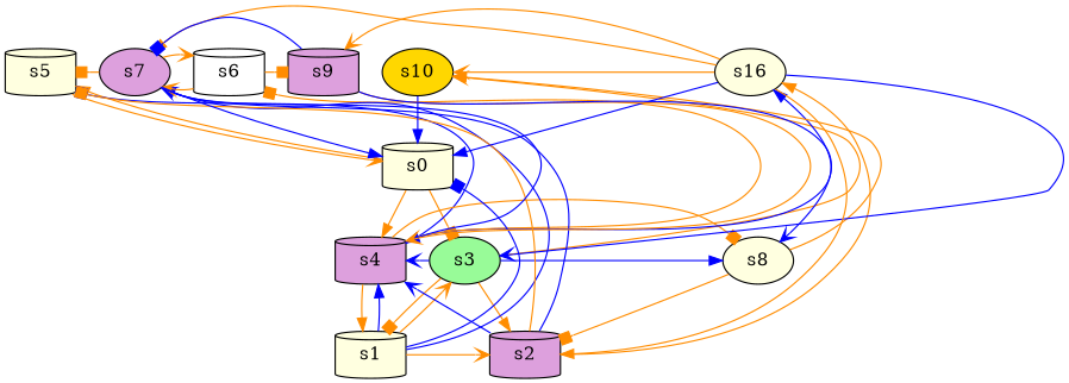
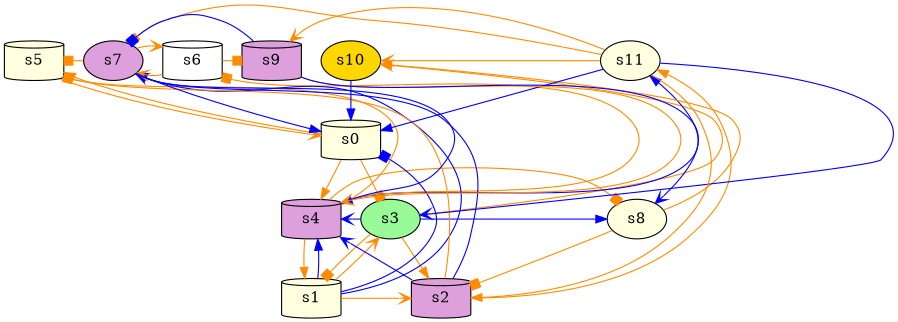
  digraph {
    node [fillcolor=lightyellow player=0 shape=cylinder style=filled]
    edge [arrowhead=normal color=darkorange]
    s0 [player=1]
    s3 [fillcolor=palegreen player=1 shape=ellipse]
    s4 [fillcolor=plum]
    s5 [player=1]
    s1
    s2 [fillcolor=plum player=1]
    s8 [shape=ellipse]
    s10 [fillcolor=gold player=1 shape=ellipse]
-   s11 [shape=ellipse label=s16]
+   s11 [shape=ellipse]
    s6 [fillcolor=white]
    s7 [fillcolor=plum shape=ellipse]
    s9 [fillcolor=plum]
    s0 -> s3 [arrowhead=box]
    s0 -> s4
    s0 -> s5 [constraint="time % 3 == 0 && time % 5 == 1"]
    s3 -> s4 [arrowhead=vee color=blue constraint="time % 4 == 1"]
    s3 -> s1 [arrowhead=box constraint="time % 3 == 0"]
    s3 -> s2
    s3 -> s8 [color=blue constraint="!(time % 6 == 1)"]
    s3 -> s10 [arrowhead=vee constraint="time % 3 == 0"]
-   s4 -> s5 [arrowhead=box color=blue constraint="time % 4 == 2 || time % 2 == 0"]
+   s4 -> s5 [arrowhead=box constraint="time % 4 == 2 || time % 2 == 0"]
    s4 -> s1
    s4 -> s8 [arrowhead=box constraint="time % 6 == 2"]
    s4 -> s11 [color=blue constraint="time == 5 || time == 6 || time == 9 || time == 16"]
    s4 -> s6 [arrowhead=box constraint="time % 4 == 1 || time % 2 == 0"]
    s5 -> s0 [arrowhead=vee constraint="time % 4 == 1 && time % 3 == 1"]
    s1 -> s0 [arrowhead=box color=blue constraint="time == 16"]
    s1 -> s3 [arrowhead=vee constraint="time % 3 == 0 && time % 3 == 2"]
    s1 -> s4 [color=blue constraint="time % 3 == 1 && time % 5 == 1"]
    s1 -> s2 [arrowhead=vee constraint="time == 22"]
    s1 -> s7 [color=blue constraint="!(time % 3 == 0)"]
    s2 -> s4 [arrowhead=vee color=blue constraint="time % 5 == 0"]
    s2 -> s5 [arrowhead=box constraint="time == 5 || time == 19"]
    s2 -> s11 [constraint="time % 3 == 2"]
    s2 -> s7 [arrowhead=vee color=blue constraint="!(time % 3 == 2)"]
    s8 -> s2 [arrowhead=box]
    s8 -> s10 [constraint="time % 3 == 0 || time % 5 == 4"]
    s10 -> s0 [color=blue]
    s11 -> s0 [color=blue constraint="time % 4 == 1"]
    s11 -> s3 [arrowhead=vee color=blue constraint="time % 4 == 3 && time % 5 == 0"]
    s11 -> s2 [constraint="time % 3 == 1 && time % 5 == 4"]
    s11 -> s10 [arrowhead=vee constraint="time % 4 == 2 && time % 5 == 2"]
    s11 -> s7 [constraint="time % 5 == 2 || time % 2 == 0"]
    s11 -> s9 [arrowhead=vee constraint="time % 4 == 3 && time % 3 == 2"]
    s6 -> s7 [arrowhead=vee constraint="time % 2 == 1 && time % 4 == 3"]
    s6 -> s9 [arrowhead=box constraint="time == 16 || time == 17"]
    s7 -> s0 [color=blue constraint="time % 7 == 3"]
    s7 -> s4 [color=blue constraint="time % 4 == 3 && time % 5 == 4"]
    s7 -> s5 [arrowhead=box constraint="time % 3 == 2"]
    s7 -> s6 [arrowhead=vee constraint="time == 3 || time == 4 || time == 11"]
    s9 -> s4 [arrowhead=vee constraint="!(time % 4 == 1)"]
    s9 -> s8 [arrowhead=vee color=blue constraint="time % 2 == 0 || time % 5 == 1"]
    s9 -> s7 [arrowhead=box color=blue constraint="time == 9 || time == 12 || time == 15 || time == 17"]
  }
